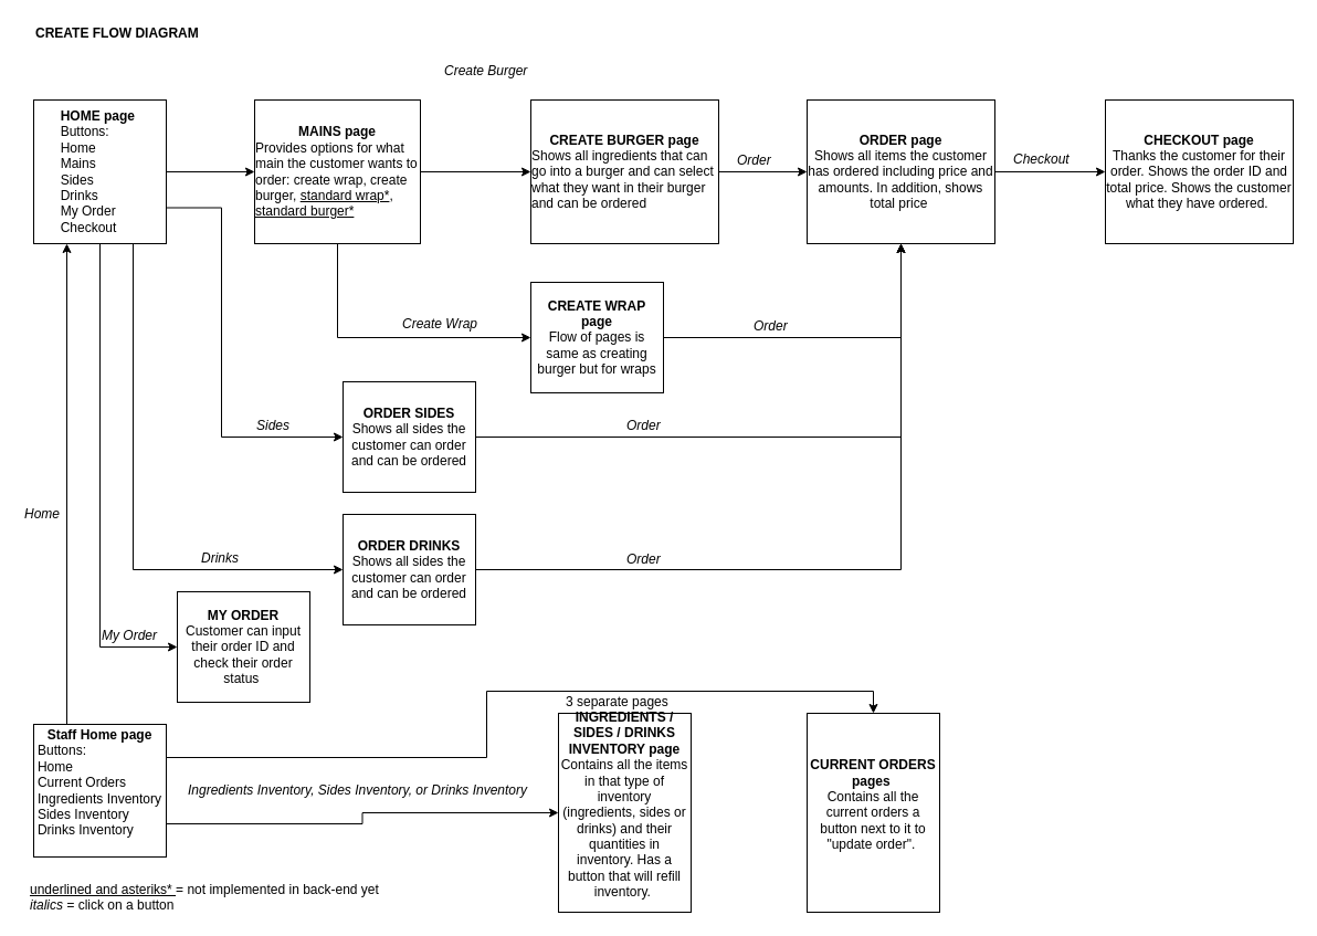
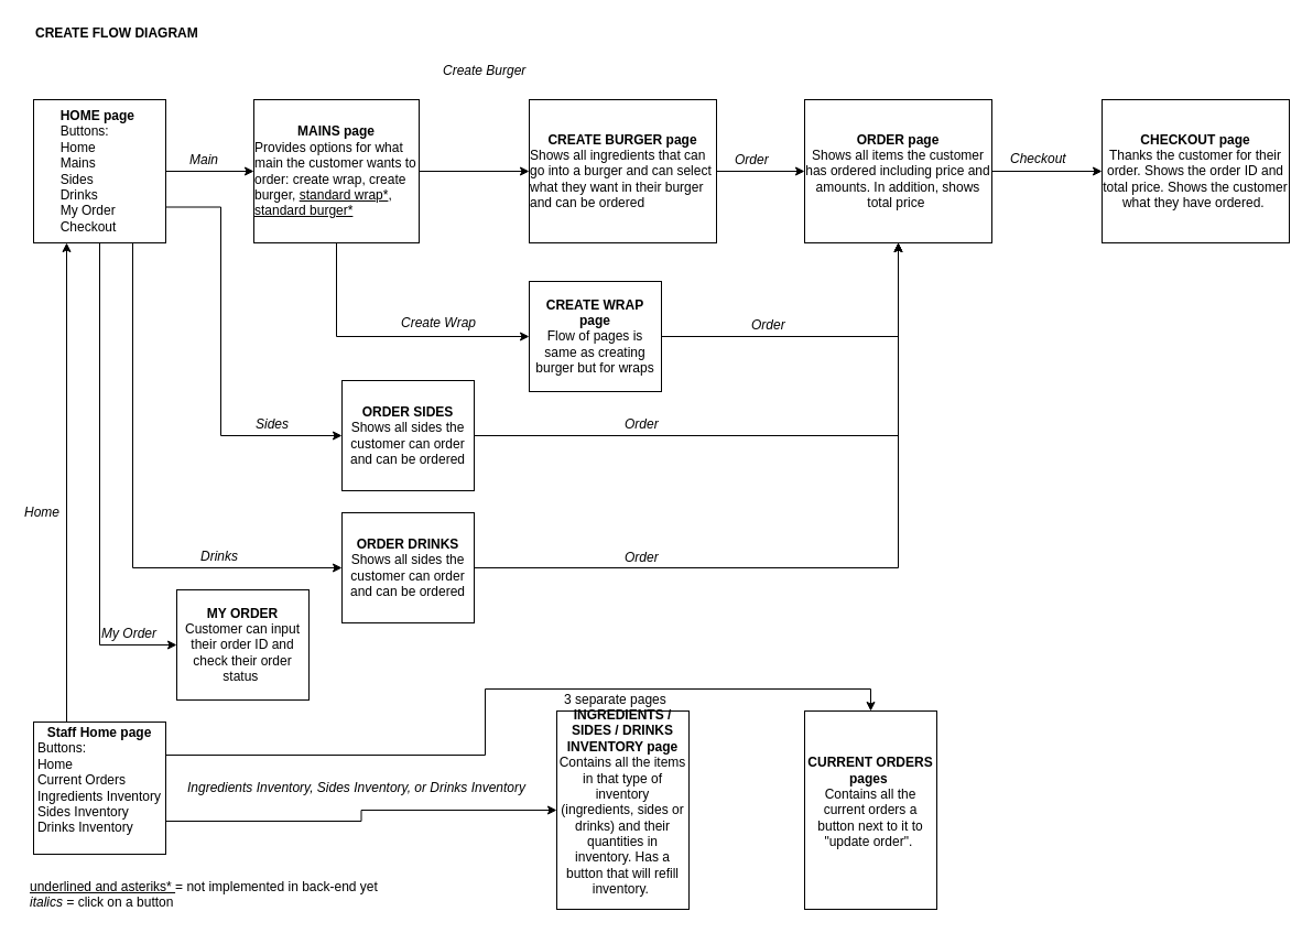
  <mxCell id="0" />
  <mxCell id="1" parent="0" />
  <mxCell id="2" value="" style="edgeStyle=orthogonalEdgeStyle;rounded=0;orthogonalLoop=1;jettySize=auto;html=1;" edge="1" parent="1" source="6" target="9"><mxGeometry relative="1" as="geometry" /></mxCell>
  <mxCell id="3" style="edgeStyle=orthogonalEdgeStyle;rounded=0;orthogonalLoop=1;jettySize=auto;html=1;exitX=0.75;exitY=1;exitDx=0;exitDy=0;entryX=0;entryY=0.5;entryDx=0;entryDy=0;" edge="1" parent="1" source="6" target="32"><mxGeometry relative="1" as="geometry" /></mxCell>
  <mxCell id="4" style="edgeStyle=orthogonalEdgeStyle;rounded=0;orthogonalLoop=1;jettySize=auto;html=1;exitX=1;exitY=0.75;exitDx=0;exitDy=0;entryX=0;entryY=0.5;entryDx=0;entryDy=0;" edge="1" parent="1" source="6" target="30"><mxGeometry relative="1" as="geometry"><Array as="points"><mxPoint x="200" y="188" /><mxPoint x="200" y="395" /></Array></mxGeometry></mxCell>
  <mxCell id="5" style="edgeStyle=orthogonalEdgeStyle;rounded=0;orthogonalLoop=1;jettySize=auto;html=1;exitX=0.5;exitY=1;exitDx=0;exitDy=0;entryX=0;entryY=0.5;entryDx=0;entryDy=0;" edge="1" parent="1" source="6" target="37"><mxGeometry relative="1" as="geometry" /></mxCell>
  <mxCell id="6" value="&lt;b&gt;HOME page&amp;nbsp;&lt;br&gt;&lt;div style=&quot;text-align: left&quot;&gt;&lt;span style=&quot;font-weight: normal&quot;&gt;Buttons:&lt;/span&gt;&lt;/div&gt;&lt;/b&gt;&lt;div style=&quot;text-align: left&quot;&gt;&lt;span&gt;Home&lt;/span&gt;&lt;/div&gt;&lt;div style=&quot;text-align: left&quot;&gt;&lt;span&gt;Mains&lt;/span&gt;&lt;/div&gt;&lt;div style=&quot;text-align: left&quot;&gt;&lt;span&gt;Sides&lt;/span&gt;&lt;/div&gt;&lt;div style=&quot;text-align: left&quot;&gt;&lt;span&gt;Drinks&lt;/span&gt;&lt;/div&gt;&lt;div style=&quot;text-align: left&quot;&gt;&lt;span&gt;My Order&lt;/span&gt;&lt;/div&gt;&lt;div style=&quot;text-align: left&quot;&gt;&lt;span&gt;Checkout&lt;/span&gt;&lt;/div&gt;" style="rounded=0;whiteSpace=wrap;html=1;" vertex="1" parent="1"><mxGeometry x="30" y="90" width="120" height="130" as="geometry" /></mxCell>
  <mxCell id="7" value="" style="edgeStyle=orthogonalEdgeStyle;rounded=0;orthogonalLoop=1;jettySize=auto;html=1;" edge="1" parent="1" source="9" target="11"><mxGeometry relative="1" as="geometry" /></mxCell>
  <mxCell id="8" style="edgeStyle=orthogonalEdgeStyle;rounded=0;orthogonalLoop=1;jettySize=auto;html=1;exitX=0.5;exitY=1;exitDx=0;exitDy=0;entryX=0;entryY=0.5;entryDx=0;entryDy=0;" edge="1" parent="1" source="9" target="26"><mxGeometry relative="1" as="geometry" /></mxCell>
  <mxCell id="9" value="&lt;b&gt;&lt;span&gt;MAINS page&lt;/span&gt;&lt;br&gt;&lt;/b&gt;&lt;div style=&quot;text-align: left&quot;&gt;Provides options for what main the customer wants to order: create wrap, create burger, &lt;u&gt;standard wrap*&lt;/u&gt;, &lt;u&gt;standard burger*&lt;/u&gt;&lt;/div&gt;" style="rounded=0;whiteSpace=wrap;html=1;" vertex="1" parent="1"><mxGeometry x="230" y="90" width="150" height="130" as="geometry" /></mxCell>
  <mxCell id="10" value="" style="edgeStyle=orthogonalEdgeStyle;rounded=0;orthogonalLoop=1;jettySize=auto;html=1;" edge="1" parent="1" source="11" target="13"><mxGeometry relative="1" as="geometry" /></mxCell>
  <mxCell id="11" value="&lt;span style=&quot;text-align: left&quot;&gt;&lt;b&gt;CREATE BURGER page&lt;/b&gt;&lt;/span&gt;&lt;br&gt;&lt;div style=&quot;text-align: left&quot;&gt;Shows all ingredients that can go into a burger and can select what they want in their burger and can be ordered&lt;/div&gt;" style="rounded=0;whiteSpace=wrap;html=1;" vertex="1" parent="1"><mxGeometry x="480" y="90" width="170" height="130" as="geometry" /></mxCell>
  <mxCell id="12" value="" style="edgeStyle=orthogonalEdgeStyle;rounded=0;orthogonalLoop=1;jettySize=auto;html=1;" edge="1" parent="1" source="13" target="14"><mxGeometry relative="1" as="geometry" /></mxCell>
  <mxCell id="13" value="&lt;span style=&quot;text-align: left&quot;&gt;&lt;b&gt;ORDER page&lt;br&gt;&lt;/b&gt;Shows all items the customer has ordered including price and amounts. In addition, shows total price&amp;nbsp;&lt;/span&gt;&lt;br&gt;" style="rounded=0;whiteSpace=wrap;html=1;" vertex="1" parent="1"><mxGeometry x="730" y="90" width="170" height="130" as="geometry" /></mxCell>
  <mxCell id="14" value="&lt;span style=&quot;text-align: left&quot;&gt;&lt;b&gt;CHECKOUT page&lt;br&gt;&lt;/b&gt;&lt;/span&gt;Thanks the customer for their order. Shows the order ID and total price. Shows the customer what they have ordered.&amp;nbsp;&lt;br&gt;" style="rounded=0;whiteSpace=wrap;html=1;" vertex="1" parent="1"><mxGeometry x="1000" y="90" width="170" height="130" as="geometry" /></mxCell>
  <mxCell id="15" value="&lt;u&gt;underlined and asteriks* &lt;/u&gt;= not implemented in back-end yet&lt;br&gt;&lt;i&gt;italics = &lt;/i&gt;click on a button&lt;br&gt;" style="text;html=1;resizable=0;points=[];autosize=1;align=left;verticalAlign=top;spacingTop=-4;" vertex="1" parent="1"><mxGeometry x="25" y="795" width="330" height="30" as="geometry" /></mxCell>
  <mxCell id="16" value="&lt;b&gt;CREATE FLOW DIAGRAM&lt;/b&gt;&lt;br&gt;" style="text;html=1;resizable=0;points=[];autosize=1;align=left;verticalAlign=top;spacingTop=-4;" vertex="1" parent="1"><mxGeometry x="30" y="20" width="180" height="20" as="geometry" /></mxCell>
  <mxCell id="17" value="&lt;i&gt;Order&lt;/i&gt;" style="text;html=1;resizable=0;points=[];autosize=1;align=left;verticalAlign=top;spacingTop=-4;" vertex="1" parent="1"><mxGeometry x="665" y="135" width="50" height="20" as="geometry" /></mxCell>
+ <mxCell id="18" value="&lt;i&gt;Main&lt;/i&gt;" style="text;html=1;resizable=0;points=[];autosize=1;align=left;verticalAlign=top;spacingTop=-4;" vertex="1" parent="1"><mxGeometry x="170" y="135" width="40" height="20" as="geometry" /></mxCell>
  <mxCell id="19" value="&lt;i&gt;Create Burger&lt;/i&gt;" style="text;html=1;resizable=0;points=[];autosize=1;align=left;verticalAlign=top;spacingTop=-4;" vertex="1" parent="1"><mxGeometry x="400" y="54" width="90" height="20" as="geometry" /></mxCell>
  <mxCell id="20" value="Checkout" style="text;html=1;resizable=0;points=[];autosize=1;align=left;verticalAlign=top;spacingTop=-4;fontStyle=2" vertex="1" parent="1"><mxGeometry x="915" y="134" width="70" height="20" as="geometry" /></mxCell>
  <mxCell id="21" style="edgeStyle=orthogonalEdgeStyle;rounded=0;orthogonalLoop=1;jettySize=auto;html=1;exitX=0.25;exitY=0;exitDx=0;exitDy=0;entryX=0.25;entryY=1;entryDx=0;entryDy=0;" edge="1" parent="1" source="24" target="6"><mxGeometry relative="1" as="geometry" /></mxCell>
  <mxCell id="22" style="edgeStyle=orthogonalEdgeStyle;rounded=0;orthogonalLoop=1;jettySize=auto;html=1;exitX=1;exitY=0.75;exitDx=0;exitDy=0;entryX=0;entryY=0.5;entryDx=0;entryDy=0;" edge="1" parent="1" source="24" target="40"><mxGeometry relative="1" as="geometry" /></mxCell>
  <mxCell id="23" style="edgeStyle=orthogonalEdgeStyle;rounded=0;orthogonalLoop=1;jettySize=auto;html=1;exitX=1;exitY=0.25;exitDx=0;exitDy=0;entryX=0.5;entryY=0;entryDx=0;entryDy=0;" edge="1" parent="1" source="24" target="43"><mxGeometry relative="1" as="geometry" /></mxCell>
  <mxCell id="24" value="&lt;b&gt;Staff Home page&lt;/b&gt;&lt;br&gt;&lt;div style=&quot;text-align: left&quot;&gt;Buttons:&lt;/div&gt;&lt;div style=&quot;text-align: left&quot;&gt;Home&lt;/div&gt;&lt;div style=&quot;text-align: left&quot;&gt;Current Orders&lt;/div&gt;&lt;div style=&quot;text-align: left&quot;&gt;Ingredients Inventory&lt;/div&gt;&lt;div style=&quot;text-align: left&quot;&gt;Sides Inventory&lt;/div&gt;&lt;div style=&quot;text-align: left&quot;&gt;Drinks Inventory&lt;/div&gt;&lt;div style=&quot;text-align: left&quot;&gt;&lt;br&gt;&lt;/div&gt;" style="rounded=0;whiteSpace=wrap;html=1;" vertex="1" parent="1"><mxGeometry x="30" y="655" width="120" height="120" as="geometry" /></mxCell>
  <mxCell id="25" style="edgeStyle=orthogonalEdgeStyle;rounded=0;orthogonalLoop=1;jettySize=auto;html=1;exitX=1;exitY=0.5;exitDx=0;exitDy=0;" edge="1" parent="1" source="26" target="13"><mxGeometry relative="1" as="geometry" /></mxCell>
  <mxCell id="26" value="&lt;b&gt;CREATE WRAP page&lt;br&gt;&lt;/b&gt;Flow of pages is same as creating burger but for wraps&lt;br&gt;" style="rounded=0;whiteSpace=wrap;html=1;" vertex="1" parent="1"><mxGeometry x="480" y="255" width="120" height="100" as="geometry" /></mxCell>
  <mxCell id="27" value="&lt;i&gt;Create Wrap&lt;/i&gt;" style="text;html=1;resizable=0;points=[];autosize=1;align=left;verticalAlign=top;spacingTop=-4;" vertex="1" parent="1"><mxGeometry x="362" y="283" width="80" height="20" as="geometry" /></mxCell>
  <mxCell id="28" value="&lt;i&gt;Order&lt;/i&gt;" style="text;html=1;resizable=0;points=[];autosize=1;align=left;verticalAlign=top;spacingTop=-4;" vertex="1" parent="1"><mxGeometry x="680" y="285" width="50" height="20" as="geometry" /></mxCell>
  <mxCell id="29" style="edgeStyle=orthogonalEdgeStyle;rounded=0;orthogonalLoop=1;jettySize=auto;html=1;exitX=1;exitY=0.5;exitDx=0;exitDy=0;" edge="1" parent="1" source="30" target="13"><mxGeometry relative="1" as="geometry" /></mxCell>
  <mxCell id="30" value="&lt;b&gt;ORDER SIDES&lt;br&gt;&lt;/b&gt;Shows all sides the customer can order and can be ordered&lt;br&gt;" style="rounded=0;whiteSpace=wrap;html=1;" vertex="1" parent="1"><mxGeometry x="310" y="345" width="120" height="100" as="geometry" /></mxCell>
  <mxCell id="31" style="edgeStyle=orthogonalEdgeStyle;rounded=0;orthogonalLoop=1;jettySize=auto;html=1;exitX=1;exitY=0.5;exitDx=0;exitDy=0;" edge="1" parent="1" source="32" target="13"><mxGeometry relative="1" as="geometry" /></mxCell>
  <mxCell id="32" value="&lt;b&gt;ORDER DRINKS&lt;br&gt;&lt;/b&gt;Shows all sides the customer can order and can be ordered&lt;br&gt;" style="rounded=0;whiteSpace=wrap;html=1;" vertex="1" parent="1"><mxGeometry x="310" y="465" width="120" height="100" as="geometry" /></mxCell>
  <mxCell id="33" value="&lt;i&gt;Sides&lt;/i&gt;" style="text;html=1;resizable=0;points=[];autosize=1;align=left;verticalAlign=top;spacingTop=-4;" vertex="1" parent="1"><mxGeometry x="230" y="375" width="50" height="20" as="geometry" /></mxCell>
  <mxCell id="34" value="&lt;i&gt;Drinks&lt;/i&gt;" style="text;html=1;resizable=0;points=[];autosize=1;align=left;verticalAlign=top;spacingTop=-4;" vertex="1" parent="1"><mxGeometry x="180" y="495" width="50" height="20" as="geometry" /></mxCell>
  <mxCell id="35" value="&lt;i&gt;Order&lt;/i&gt;" style="text;html=1;resizable=0;points=[];autosize=1;align=left;verticalAlign=top;spacingTop=-4;" vertex="1" parent="1"><mxGeometry x="565" y="375" width="50" height="20" as="geometry" /></mxCell>
  <mxCell id="36" value="&lt;i&gt;Order&lt;/i&gt;" style="text;html=1;resizable=0;points=[];autosize=1;align=left;verticalAlign=top;spacingTop=-4;" vertex="1" parent="1"><mxGeometry x="565" y="496" width="50" height="20" as="geometry" /></mxCell>
  <mxCell id="37" value="&lt;b&gt;MY ORDER&lt;br&gt;&lt;/b&gt;Customer can input their order ID and check their order status&amp;nbsp;&lt;br&gt;" style="rounded=0;whiteSpace=wrap;html=1;" vertex="1" parent="1"><mxGeometry x="160" y="535" width="120" height="100" as="geometry" /></mxCell>
  <mxCell id="38" value="&lt;i&gt;Home&lt;/i&gt;" style="text;html=1;resizable=0;points=[];autosize=1;align=left;verticalAlign=top;spacingTop=-4;" vertex="1" parent="1"><mxGeometry x="20" y="455" width="50" height="20" as="geometry" /></mxCell>
  <mxCell id="39" value="&lt;i&gt;My Order&lt;/i&gt;" style="text;html=1;resizable=0;points=[];autosize=1;align=left;verticalAlign=top;spacingTop=-4;" vertex="1" parent="1"><mxGeometry x="90" y="565" width="70" height="20" as="geometry" /></mxCell>
  <mxCell id="40" value="&lt;span style=&quot;text-align: left&quot;&gt;&lt;b&gt;INGREDIENTS / SIDES / DRINKS INVENTORY page&lt;br&gt;&lt;/b&gt;Contains all the items in that type of inventory (ingredients, sides or drinks) and their quantities in inventory. Has a button that will refill inventory.&amp;nbsp;&lt;br&gt;&lt;/span&gt;&lt;div style=&quot;text-align: left&quot;&gt;&lt;br&gt;&lt;/div&gt;" style="rounded=0;whiteSpace=wrap;html=1;" vertex="1" parent="1"><mxGeometry x="505" y="645" width="120" height="180" as="geometry" /></mxCell>
  <mxCell id="41" value="&lt;i&gt;Ingredients Inventory, Sides Inventory, or Drinks Inventory&lt;/i&gt;" style="text;html=1;resizable=0;points=[];autosize=1;align=left;verticalAlign=top;spacingTop=-4;" vertex="1" parent="1"><mxGeometry x="167.5" y="705" width="320" height="20" as="geometry" /></mxCell>
  <mxCell id="42" value="3 separate pages" style="text;html=1;resizable=0;points=[];autosize=1;align=left;verticalAlign=top;spacingTop=-4;" vertex="1" parent="1"><mxGeometry x="510" y="625" width="110" height="20" as="geometry" /></mxCell>
  <mxCell id="43" value="&lt;span style=&quot;text-align: left&quot;&gt;&lt;b&gt;CURRENT ORDERS pages&amp;nbsp;&lt;br&gt;&lt;/b&gt;Contains all the current orders a button next to it to &quot;update order&quot;.&amp;nbsp;&lt;br&gt;&lt;/span&gt;&lt;div style=&quot;text-align: left&quot;&gt;&lt;br&gt;&lt;/div&gt;" style="rounded=0;whiteSpace=wrap;html=1;" vertex="1" parent="1"><mxGeometry x="730" y="645" width="120" height="180" as="geometry" /></mxCell>
